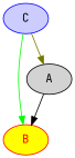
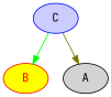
  digraph {
    fontname="JetBrains Mono"
    node [fontname="JetBrains Mono" style=filled]
    edge [fontname="JetBrains Mono"]
    B [color=red fillcolor=yellow fontcolor=red]
    A
    C [color="#0000ff" fillcolor="#ccccff" fontcolor="#000000"]
-   A -> B
    C -> B [color=green]
    C -> A [color="#777700"]
  }
